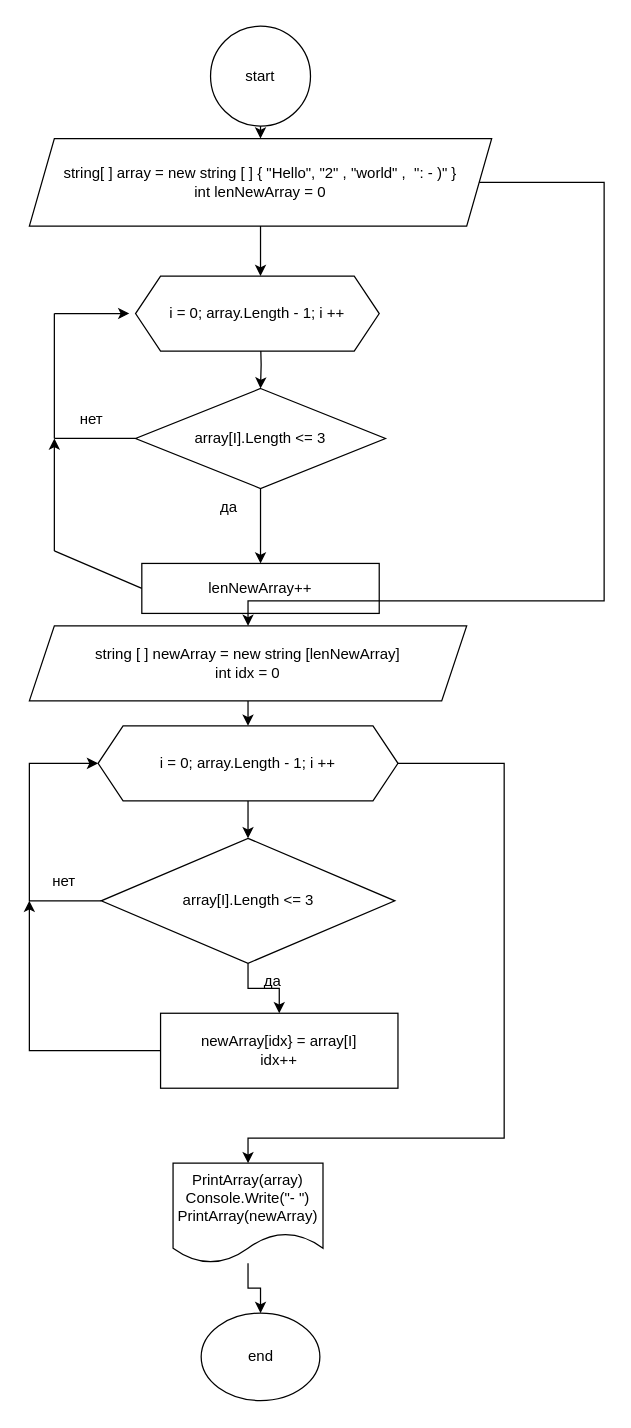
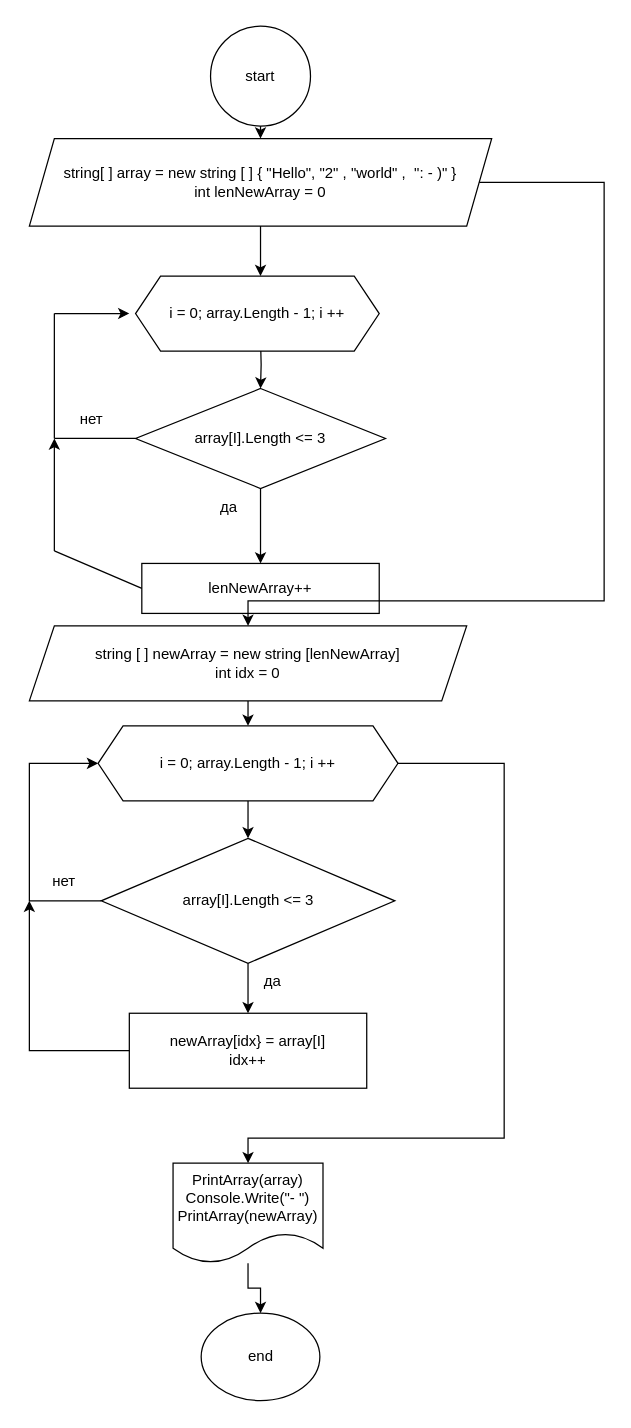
  <mxCell id="0" />
  <mxCell id="1" parent="0" />
  <mxCell id="2" value="start" style="ellipse;whiteSpace=wrap;html=1;" vertex="1" parent="1"><mxGeometry x="168" y="20" width="80" height="80" as="geometry" /></mxCell>
  <mxCell id="3" value="" style="edgeStyle=orthogonalEdgeStyle;rounded=0;orthogonalLoop=1;jettySize=auto;html=1;" edge="1" parent="1" source="4"><mxGeometry relative="1" as="geometry"><mxPoint x="208" y="220" as="targetPoint" /></mxGeometry></mxCell>
  <mxCell id="4" value="string[ ] array = new string [ ] { &quot;Hello&quot;, &quot;2&quot; , &quot;world&quot; , &amp;nbsp;&quot;: - )&quot; }&lt;br&gt;int lenNewArray = 0" style="shape=parallelogram;perimeter=parallelogramPerimeter;whiteSpace=wrap;html=1;fixedSize=1;" vertex="1" parent="1"><mxGeometry x="23" y="110" width="370" height="70" as="geometry" /></mxCell>
  <mxCell id="5" value="" style="endArrow=classic;html=1;rounded=0;exitX=0.5;exitY=1;exitDx=0;exitDy=0;entryX=0.5;entryY=0;entryDx=0;entryDy=0;" edge="1" parent="1" source="2" target="4"><mxGeometry width="50" height="50" relative="1" as="geometry"><mxPoint x="243" y="340" as="sourcePoint" /><mxPoint x="293" y="290" as="targetPoint" /></mxGeometry></mxCell>
  <mxCell id="6" value="" style="edgeStyle=orthogonalEdgeStyle;rounded=0;orthogonalLoop=1;jettySize=auto;html=1;" edge="1" parent="1" target="8"><mxGeometry relative="1" as="geometry"><mxPoint x="208" y="270" as="sourcePoint" /></mxGeometry></mxCell>
  <mxCell id="7" value="" style="edgeStyle=orthogonalEdgeStyle;rounded=0;orthogonalLoop=1;jettySize=auto;html=1;" edge="1" parent="1" source="8" target="9"><mxGeometry relative="1" as="geometry" /></mxCell>
  <mxCell id="8" value="array[I].Length &amp;lt;= 3" style="rhombus;whiteSpace=wrap;html=1;" vertex="1" parent="1"><mxGeometry x="108" y="310" width="200" height="80" as="geometry" /></mxCell>
  <mxCell id="9" value="lenNewArray++" style="rounded=0;whiteSpace=wrap;html=1;" vertex="1" parent="1"><mxGeometry x="113" y="450" width="190" height="40" as="geometry" /></mxCell>
  <mxCell id="10" value="" style="endArrow=none;html=1;rounded=0;entryX=0;entryY=0.5;entryDx=0;entryDy=0;" edge="1" parent="1" target="9"><mxGeometry width="50" height="50" relative="1" as="geometry"><mxPoint x="43" y="440" as="sourcePoint" /><mxPoint x="103" y="250" as="targetPoint" /></mxGeometry></mxCell>
  <mxCell id="11" value="" style="endArrow=classic;html=1;rounded=0;" edge="1" parent="1"><mxGeometry width="50" height="50" relative="1" as="geometry"><mxPoint x="43" y="440" as="sourcePoint" /><mxPoint x="43" y="350" as="targetPoint" /></mxGeometry></mxCell>
  <mxCell id="12" value="" style="endArrow=none;html=1;rounded=0;entryX=0;entryY=0.5;entryDx=0;entryDy=0;" edge="1" parent="1" target="8"><mxGeometry width="50" height="50" relative="1" as="geometry"><mxPoint x="43" y="350" as="sourcePoint" /><mxPoint x="103" y="250" as="targetPoint" /></mxGeometry></mxCell>
  <mxCell id="13" value="" style="endArrow=none;html=1;rounded=0;" edge="1" parent="1"><mxGeometry width="50" height="50" relative="1" as="geometry"><mxPoint x="43" y="350" as="sourcePoint" /><mxPoint x="43" y="250" as="targetPoint" /></mxGeometry></mxCell>
  <mxCell id="14" value="" style="endArrow=classic;html=1;rounded=0;" edge="1" parent="1"><mxGeometry width="50" height="50" relative="1" as="geometry"><mxPoint x="43" y="250" as="sourcePoint" /><mxPoint x="103" y="250" as="targetPoint" /></mxGeometry></mxCell>
  <mxCell id="15" value="нет" style="text;html=1;strokeColor=none;fillColor=none;align=center;verticalAlign=middle;whiteSpace=wrap;rounded=0;" vertex="1" parent="1"><mxGeometry x="43" y="320" width="60" height="30" as="geometry" /></mxCell>
  <mxCell id="16" value="да" style="text;html=1;strokeColor=none;fillColor=none;align=center;verticalAlign=middle;whiteSpace=wrap;rounded=0;" vertex="1" parent="1"><mxGeometry x="153" y="390" width="60" height="30" as="geometry" /></mxCell>
  <mxCell id="17" value="string [ ] newArray = new string [lenNewArray]&lt;br&gt;int idx = 0" style="shape=parallelogram;perimeter=parallelogramPerimeter;whiteSpace=wrap;html=1;fixedSize=1;" vertex="1" parent="1"><mxGeometry x="23" y="500" width="350" height="60" as="geometry" /></mxCell>
  <mxCell id="18" value="" style="endArrow=classic;html=1;rounded=0;entryX=0.5;entryY=0;entryDx=0;entryDy=0;exitX=1;exitY=0.5;exitDx=0;exitDy=0;" edge="1" parent="1" source="4" target="17"><mxGeometry width="50" height="50" relative="1" as="geometry"><mxPoint x="353" y="330" as="sourcePoint" /><mxPoint x="403" y="280" as="targetPoint" /><Array as="points"><mxPoint x="483" y="145" /><mxPoint x="483" y="480" /><mxPoint x="198" y="480" /></Array></mxGeometry></mxCell>
  <mxCell id="19" value="" style="edgeStyle=orthogonalEdgeStyle;rounded=0;orthogonalLoop=1;jettySize=auto;html=1;" edge="1" parent="1" source="20" target="24"><mxGeometry relative="1" as="geometry" /></mxCell>
  <mxCell id="20" value="i = 0; array.Length - 1; i ++" style="shape=hexagon;perimeter=hexagonPerimeter2;whiteSpace=wrap;html=1;fixedSize=1;" vertex="1" parent="1"><mxGeometry x="78" y="580" width="240" height="60" as="geometry" /></mxCell>
  <mxCell id="21" value="i = 0; array.Length - 1; i ++" style="shape=hexagon;perimeter=hexagonPerimeter2;whiteSpace=wrap;html=1;fixedSize=1;" vertex="1" parent="1"><mxGeometry x="108" y="220" width="195" height="60" as="geometry" /></mxCell>
  <mxCell id="22" value="" style="endArrow=classic;html=1;rounded=0;exitX=0.5;exitY=1;exitDx=0;exitDy=0;" edge="1" parent="1" source="17" target="20"><mxGeometry width="50" height="50" relative="1" as="geometry"><mxPoint x="223" y="430" as="sourcePoint" /><mxPoint x="273" y="380" as="targetPoint" /></mxGeometry></mxCell>
  <mxCell id="23" value="" style="edgeStyle=orthogonalEdgeStyle;rounded=0;orthogonalLoop=1;jettySize=auto;html=1;" edge="1" parent="1" source="24" target="25"><mxGeometry relative="1" as="geometry" /></mxCell>
  <mxCell id="24" value="array[I].Length &amp;lt;= 3" style="rhombus;whiteSpace=wrap;html=1;" vertex="1" parent="1"><mxGeometry x="80.5" y="670" width="235" height="100" as="geometry" /></mxCell>
- <mxCell id="25" value="newArray[idx} = array[I]&lt;br&gt;idx++" style="rounded=0;whiteSpace=wrap;html=1;" vertex="1" parent="1"><mxGeometry x="128" y="810" width="190" height="60" as="geometry" /></mxCell>
+ <mxCell id="25" value="newArray[idx} = array[I]&lt;br&gt;idx++" style="rounded=0;whiteSpace=wrap;html=1;" vertex="1" parent="1"><mxGeometry x="103" y="810" width="190" height="60" as="geometry" /></mxCell>
  <mxCell id="26" value="" style="endArrow=classic;html=1;rounded=0;exitX=0;exitY=0.5;exitDx=0;exitDy=0;" edge="1" parent="1" source="25"><mxGeometry width="50" height="50" relative="1" as="geometry"><mxPoint x="143" y="780" as="sourcePoint" /><mxPoint x="23" y="720" as="targetPoint" /><Array as="points"><mxPoint x="23" y="840" /></Array></mxGeometry></mxCell>
  <mxCell id="27" value="" style="endArrow=classic;html=1;rounded=0;exitX=0;exitY=0.5;exitDx=0;exitDy=0;entryX=0;entryY=0.5;entryDx=0;entryDy=0;" edge="1" parent="1" source="24" target="20"><mxGeometry width="50" height="50" relative="1" as="geometry"><mxPoint x="143" y="780" as="sourcePoint" /><mxPoint x="193" y="730" as="targetPoint" /><Array as="points"><mxPoint x="23" y="720" /><mxPoint x="23" y="610" /></Array></mxGeometry></mxCell>
  <mxCell id="28" value="нет" style="text;html=1;strokeColor=none;fillColor=none;align=center;verticalAlign=middle;whiteSpace=wrap;rounded=0;" vertex="1" parent="1"><mxGeometry x="20.5" y="690" width="60" height="30" as="geometry" /></mxCell>
  <mxCell id="29" value="да" style="text;html=1;strokeColor=none;fillColor=none;align=center;verticalAlign=middle;whiteSpace=wrap;rounded=0;" vertex="1" parent="1"><mxGeometry x="188" y="770" width="60" height="30" as="geometry" /></mxCell>
  <mxCell id="30" value="" style="edgeStyle=orthogonalEdgeStyle;rounded=0;orthogonalLoop=1;jettySize=auto;html=1;" edge="1" parent="1" source="31" target="33"><mxGeometry relative="1" as="geometry" /></mxCell>
  <mxCell id="31" value="PrintArray(array)&lt;br&gt;Console.Write(&quot;- &quot;)&lt;br&gt;PrintArray(newArray)" style="shape=document;whiteSpace=wrap;html=1;boundedLbl=1;" vertex="1" parent="1"><mxGeometry x="138" y="930" width="120" height="80" as="geometry" /></mxCell>
  <mxCell id="32" value="" style="endArrow=classic;html=1;rounded=0;exitX=1;exitY=0.5;exitDx=0;exitDy=0;entryX=0.5;entryY=0;entryDx=0;entryDy=0;" edge="1" parent="1" source="20" target="31"><mxGeometry width="50" height="50" relative="1" as="geometry"><mxPoint x="243" y="780" as="sourcePoint" /><mxPoint x="283" y="970" as="targetPoint" /><Array as="points"><mxPoint x="403" y="610" /><mxPoint x="403" y="910" /><mxPoint x="198" y="910" /></Array></mxGeometry></mxCell>
  <mxCell id="33" value="end" style="ellipse;whiteSpace=wrap;html=1;" vertex="1" parent="1"><mxGeometry x="160.5" y="1050" width="95" height="70" as="geometry" /></mxCell>
